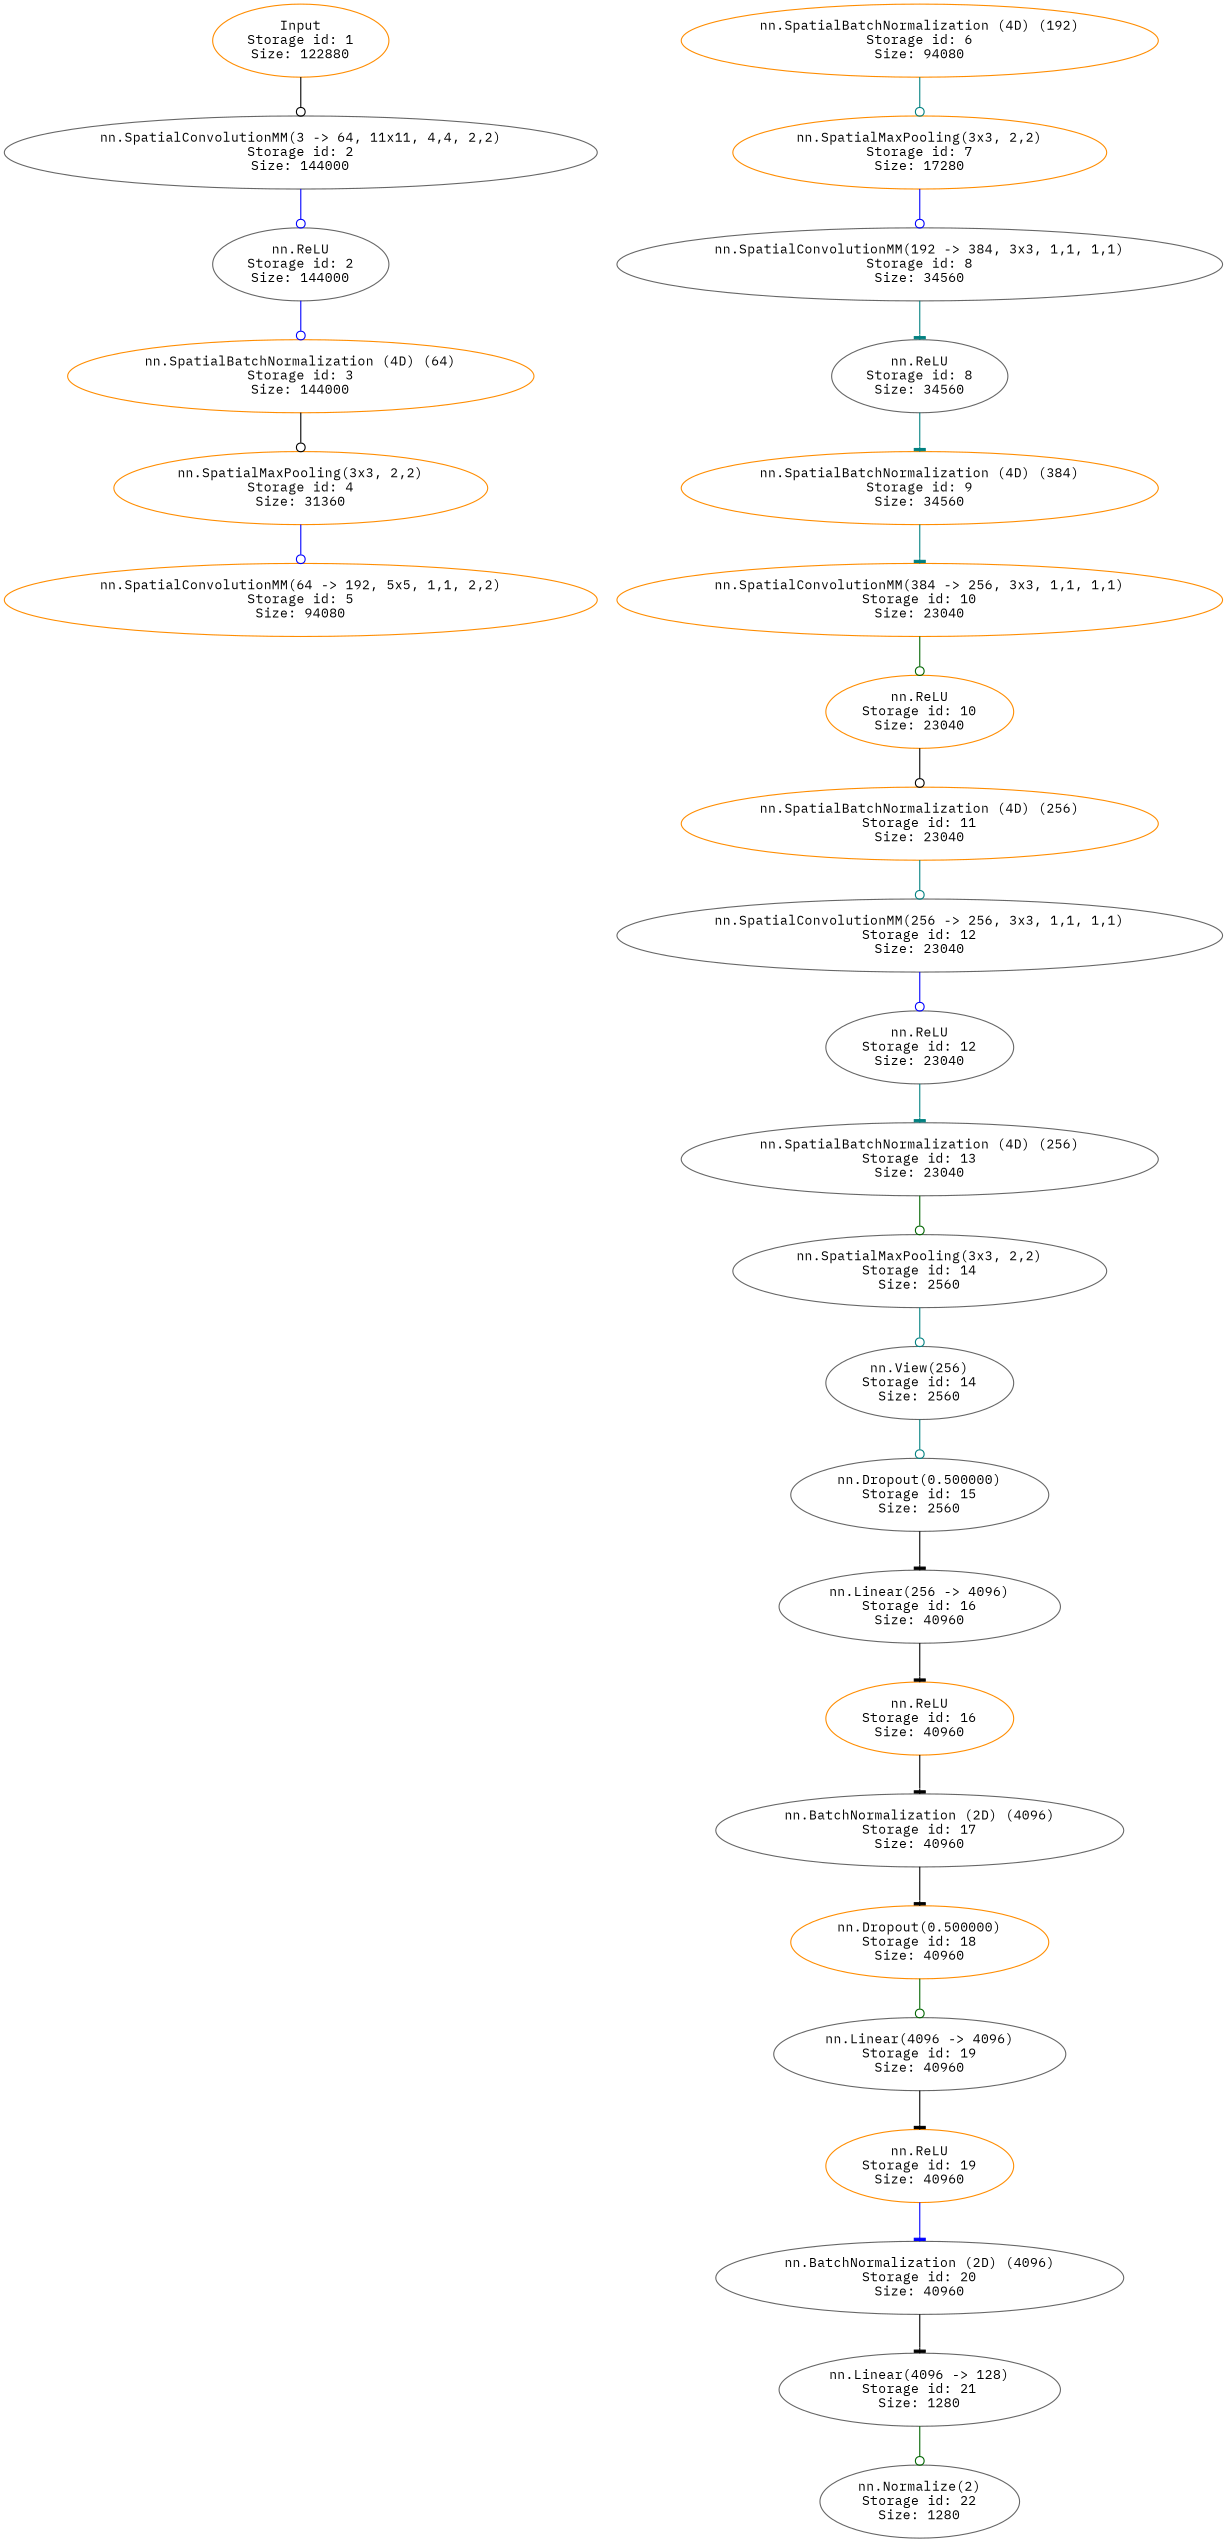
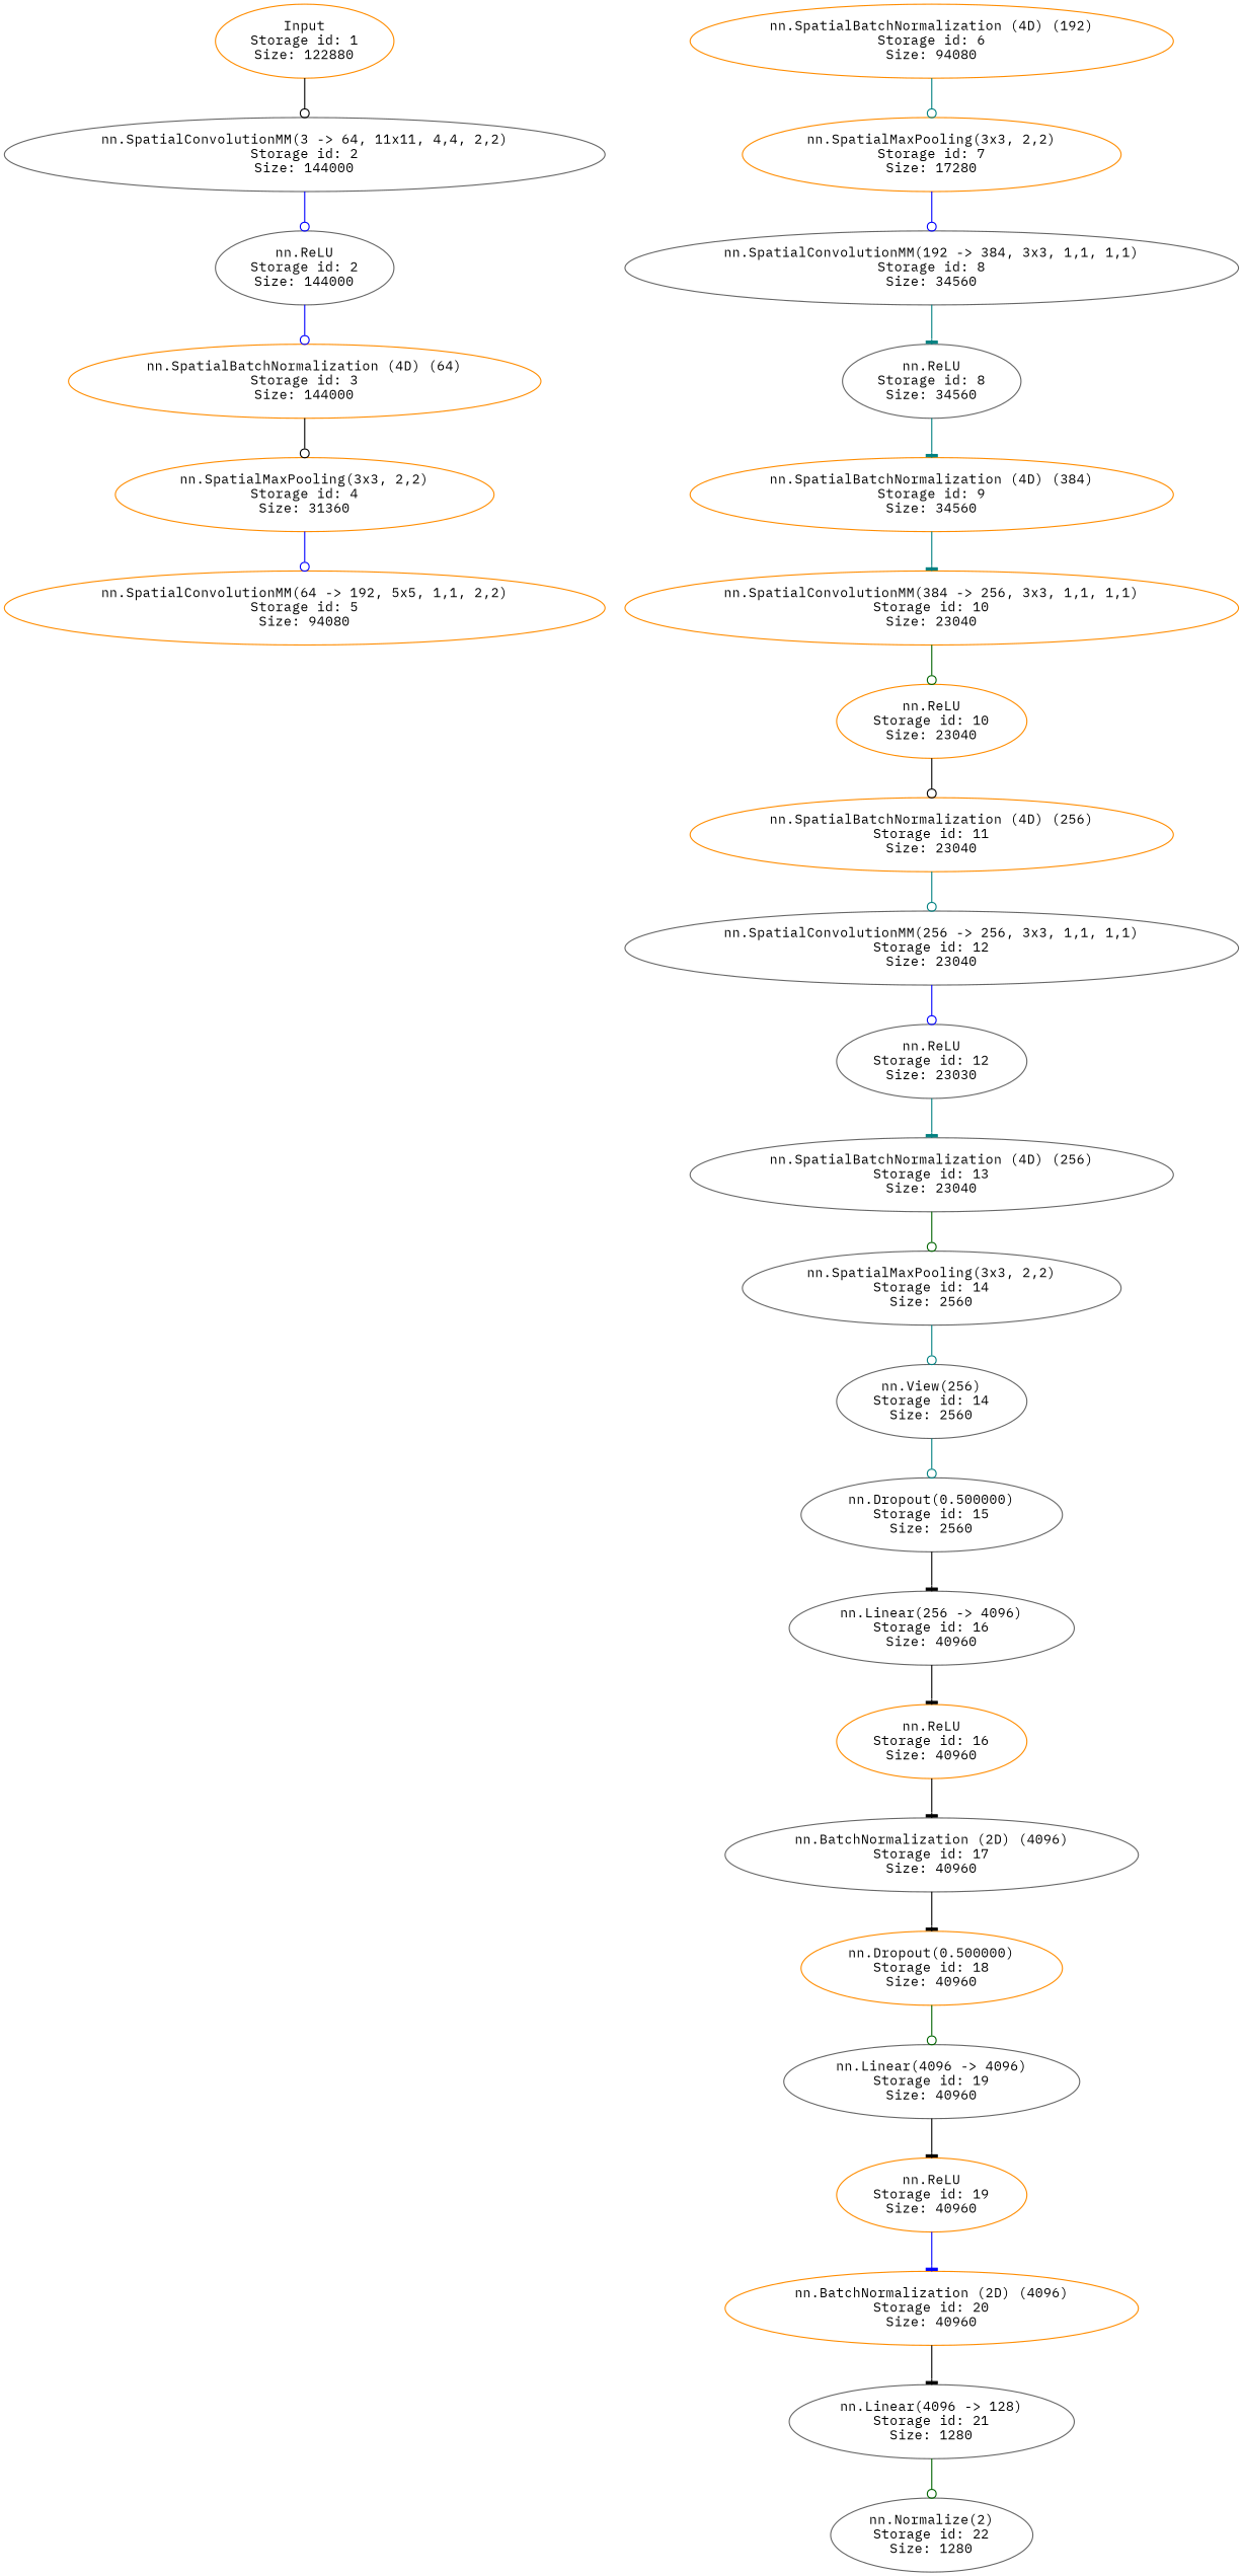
  digraph {
    fontname="IBM Plex Mono"
    node [color=gray40 fontname="IBM Plex Mono" fontsize=12 shape=ellipse style=solid]
    edge [arrowhead=odot color=black fontname="IBM Plex Mono"]
    n1 [color=darkorange height=0.92317 label="Input\nStorage id: 1\nSize: 122880" width=1.5517]
    n2 [height=0.92317 label="nn.SpatialConvolutionMM(3 -> 64, 11x11, 4,4, 2,2)\nStorage id: 2\nSize: 144000" width=5.1854]
    n3 [height=0.92317 label="nn.ReLU\nStorage id: 2\nSize: 144000" width=1.5517]
    n4 [color=darkorange height=0.92317 label="nn.SpatialBatchNormalization (4D) (64)\nStorage id: 3\nSize: 144000" width=4.0659]
    n5 [color=darkorange height=0.92317 label="nn.SpatialMaxPooling(3x3, 2,2)\nStorage id: 4\nSize: 31360" width=3.3195]
    n6 [color=darkorange height=0.92317 label="nn.SpatialConvolutionMM(64 -> 192, 5x5, 1,1, 2,2)\nStorage id: 5\nSize: 94080" width=5.1854]
    n7 [color=darkorange height=0.92317 label="nn.SpatialBatchNormalization (4D) (192)\nStorage id: 6\nSize: 94080" width=4.1837]
    n8 [color=darkorange height=0.92317 label="nn.SpatialMaxPooling(3x3, 2,2)\nStorage id: 7\nSize: 17280" width=3.3195]
    n9 [height=0.92317 label="nn.SpatialConvolutionMM(192 -> 384, 3x3, 1,1, 1,1)\nStorage id: 8\nSize: 34560" width=5.3033]
    n10 [height=0.92317 label="nn.ReLU\nStorage id: 8\nSize: 34560" width=1.5124]
    n11 [color=darkorange height=0.92317 label="nn.SpatialBatchNormalization (4D) (384)\nStorage id: 9\nSize: 34560" width=4.1837]
    n12 [color=darkorange height=0.92317 label="nn.SpatialConvolutionMM(384 -> 256, 3x3, 1,1, 1,1)\nStorage id: 10\nSize: 23040" width=5.3033]
    n13 [color=darkorange height=0.92317 label="nn.ReLU\nStorage id: 10\nSize: 23040" width=1.6303]
    n14 [color=darkorange height=0.92317 label="nn.SpatialBatchNormalization (4D) (256)\nStorage id: 11\nSize: 23040" width=4.1837]
    n15 [height=0.92317 label="nn.SpatialConvolutionMM(256 -> 256, 3x3, 1,1, 1,1)\nStorage id: 12\nSize: 23040" width=5.3033]
-   n16 [height=0.92317 label="nn.ReLU\nStorage id: 12\nSize: 23040" width=1.6303]
+   n16 [height=0.92317 label="nn.ReLU\nStorage id: 12\nSize: 23030" width=1.6303]
    n17 [height=0.92317 label="nn.SpatialBatchNormalization (4D) (256)\nStorage id: 13\nSize: 23040" width=4.1837]
    n18 [height=0.92317 label="nn.SpatialMaxPooling(3x3, 2,2)\nStorage id: 14\nSize: 2560" width=3.3195]
    n19 [height=0.92317 label="nn.View(256)\nStorage id: 14\nSize: 2560" width=1.6303]
    n20 [height=0.92317 label="nn.Dropout(0.500000)\nStorage id: 15\nSize: 2560" width=2.4356]
    n21 [height=0.92317 label="nn.Linear(256 -> 4096)\nStorage id: 16\nSize: 40960" width=2.5142]
    n22 [color=darkorange height=0.92317 label="nn.ReLU\nStorage id: 16\nSize: 40960" width=1.6303]
    n23 [height=0.92317 label="nn.BatchNormalization (2D) (4096)\nStorage id: 17\nSize: 40960" width=3.673]
    n24 [color=darkorange height=0.92317 label="nn.Dropout(0.500000)\nStorage id: 18\nSize: 40960" width=2.4356]
    n25 [height=0.92317 label="nn.Linear(4096 -> 4096)\nStorage id: 19\nSize: 40960" width=2.632]
    n26 [color=darkorange height=0.92317 label="nn.ReLU\nStorage id: 19\nSize: 40960" width=1.6303]
-   n27 [height=0.92317 label="nn.BatchNormalization (2D) (4096)\nStorage id: 20\nSize: 40960" width=3.673]
+   n27 [color=darkorange height=0.92317 label="nn.BatchNormalization (2D) (4096)\nStorage id: 20\nSize: 40960" width=3.673]
    n28 [height=0.92317 label="nn.Linear(4096 -> 128)\nStorage id: 21\nSize: 1280" width=2.5142]
    n29 [height=0.92317 label="nn.Normalize(2)\nStorage id: 22\nSize: 1280" width=1.866]
    n1 -> n2
    n2 -> n3 [color=blue]
    n3 -> n4 [color=blue]
    n4 -> n5
    n5 -> n6 [color=blue]
    n7 -> n8 [color=teal]
    n8 -> n9 [color=blue]
    n9 -> n10 [arrowhead=tee color=teal]
    n10 -> n11 [arrowhead=tee color=teal]
    n11 -> n12 [arrowhead=tee color=teal]
    n12 -> n13 [color=darkgreen]
    n13 -> n14
    n14 -> n15 [color=teal]
    n15 -> n16 [color=blue]
    n16 -> n17 [arrowhead=tee color=teal]
    n17 -> n18 [color=darkgreen]
    n18 -> n19 [color=teal]
    n19 -> n20 [color=teal]
    n20 -> n21 [arrowhead=tee]
    n21 -> n22 [arrowhead=tee]
    n22 -> n23 [arrowhead=tee]
    n23 -> n24 [arrowhead=tee]
    n24 -> n25 [color=darkgreen]
    n25 -> n26 [arrowhead=tee]
    n26 -> n27 [arrowhead=tee color=blue]
    n27 -> n28 [arrowhead=tee]
    n28 -> n29 [color=darkgreen]
  }
